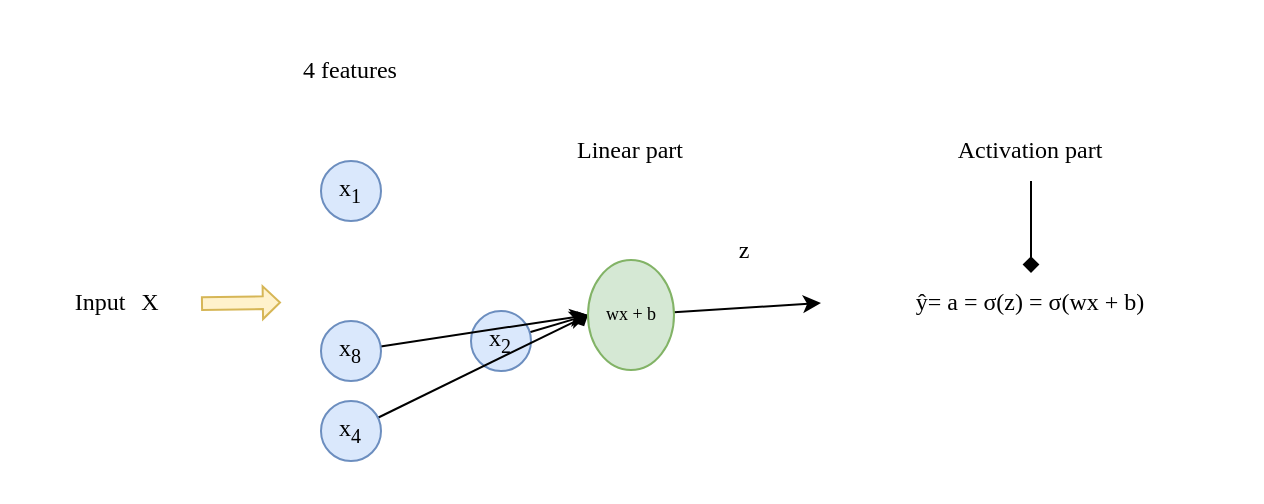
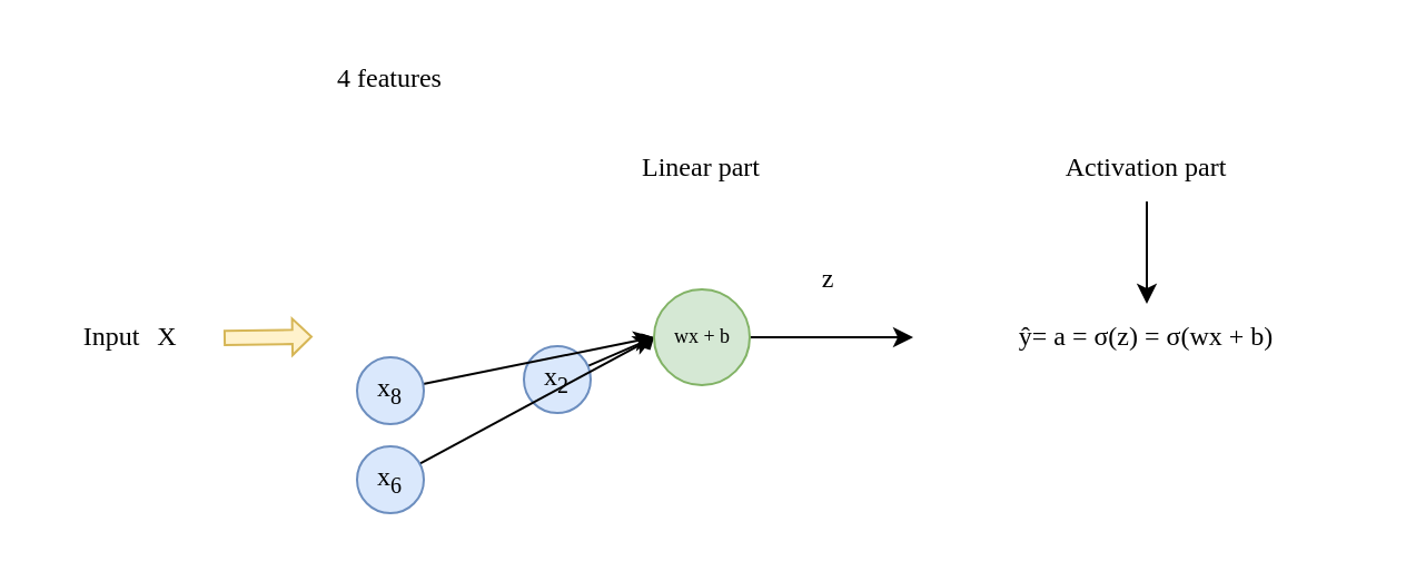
  <mxCell id="0" />
  <mxCell id="1" parent="0" />
- <mxCell id="2" value="x&lt;sub&gt;1&lt;/sub&gt;" style="ellipse;whiteSpace=wrap;html=1;aspect=fixed;fillColor=#dae8fc;strokeColor=#6c8ebf;fontFamily=Lucida Console;" parent="1" vertex="1"><mxGeometry x="160" y="80" width="30" height="30" as="geometry" /></mxCell>
  <mxCell id="3" style="edgeStyle=none;rounded=0;orthogonalLoop=1;jettySize=auto;html=1;entryX=0;entryY=0.5;entryDx=0;entryDy=0;" parent="1" source="4" target="14" edge="1"><mxGeometry relative="1" as="geometry" /></mxCell>
  <mxCell id="4" value="x&lt;sub&gt;2&lt;/sub&gt;" style="ellipse;whiteSpace=wrap;html=1;aspect=fixed;fillColor=#dae8fc;strokeColor=#6c8ebf;fontFamily=Lucida Console;" parent="1" vertex="1"><mxGeometry x="235" y="155" width="30" height="30" as="geometry" /></mxCell>
  <mxCell id="5" style="edgeStyle=none;rounded=0;orthogonalLoop=1;jettySize=auto;html=1;entryX=0;entryY=0.5;entryDx=0;entryDy=0;" parent="1" source="6" target="14" edge="1"><mxGeometry relative="1" as="geometry" /></mxCell>
  <mxCell id="6" value="x&lt;sub&gt;8&lt;/sub&gt;" style="ellipse;whiteSpace=wrap;html=1;aspect=fixed;fillColor=#dae8fc;strokeColor=#6c8ebf;fontFamily=Lucida Console;" parent="1" vertex="1"><mxGeometry x="160" y="160" width="30" height="30" as="geometry" /></mxCell>
  <mxCell id="7" style="edgeStyle=none;rounded=0;orthogonalLoop=1;jettySize=auto;html=1;entryX=0;entryY=0.5;entryDx=0;entryDy=0;endArrow=diamond;" parent="1" source="8" target="14" edge="1"><mxGeometry relative="1" as="geometry" /></mxCell>
- <mxCell id="8" value="x&lt;sub&gt;4&lt;/sub&gt;" style="ellipse;whiteSpace=wrap;html=1;aspect=fixed;fillColor=#dae8fc;strokeColor=#6c8ebf;fontFamily=Lucida Console;" parent="1" vertex="1"><mxGeometry x="160" y="200" width="30" height="30" as="geometry" /></mxCell>
+ <mxCell id="8" value="x&lt;sub&gt;6&lt;/sub&gt;" style="ellipse;whiteSpace=wrap;html=1;aspect=fixed;fillColor=#dae8fc;strokeColor=#6c8ebf;fontFamily=Lucida Console;" parent="1" vertex="1"><mxGeometry x="160" y="200" width="30" height="30" as="geometry" /></mxCell>
  <mxCell id="9" value="Input" style="text;html=1;strokeColor=none;fillColor=none;align=center;verticalAlign=middle;whiteSpace=wrap;rounded=0;fontFamily=Lucida Console;" parent="1" vertex="1"><mxGeometry x="20" y="136" width="60" height="30" as="geometry" /></mxCell>
  <mxCell id="10" value="" style="shape=flexArrow;endArrow=classic;html=1;rounded=0;fontFamily=Lucida Console;fillColor=#fff2cc;strokeColor=#d6b656;width=6.387;endSize=2.528;endWidth=9.011;" parent="1" edge="1"><mxGeometry width="50" height="50" relative="1" as="geometry"><mxPoint x="100" y="151.28" as="sourcePoint" /><mxPoint x="140" y="150.71" as="targetPoint" /></mxGeometry></mxCell>
  <mxCell id="11" value="4 features" style="text;html=1;strokeColor=none;fillColor=none;align=center;verticalAlign=middle;whiteSpace=wrap;rounded=0;fontFamily=Lucida Console;" parent="1" vertex="1"><mxGeometry x="135" y="20" width="80" height="30" as="geometry" /></mxCell>
  <mxCell id="12" value="X" style="text;html=1;strokeColor=none;fillColor=none;align=center;verticalAlign=middle;whiteSpace=wrap;rounded=0;fontFamily=Lucida Console;" parent="1" vertex="1"><mxGeometry x="60" y="136" width="30" height="30" as="geometry" /></mxCell>
  <mxCell id="13" style="edgeStyle=none;rounded=0;orthogonalLoop=1;jettySize=auto;html=1;fontSize=9;" parent="1" source="14" edge="1"><mxGeometry relative="1" as="geometry"><mxPoint x="410" y="151" as="targetPoint" /></mxGeometry></mxCell>
- <mxCell id="14" value="wx + b" style="ellipse;whiteSpace=wrap;html=1;aspect=fixed;fillColor=#d5e8d4;strokeColor=#82b366;fontFamily=Lucida Console;fontSize=9;" parent="1" vertex="1"><mxGeometry x="293.5" y="129.5" width="43" height="55" as="geometry" /></mxCell>
+ <mxCell id="14" value="wx + b" style="ellipse;whiteSpace=wrap;html=1;aspect=fixed;fillColor=#d5e8d4;strokeColor=#82b366;fontFamily=Lucida Console;fontSize=9;" parent="1" vertex="1"><mxGeometry x="293.5" y="129.5" width="43" height="43" as="geometry" /></mxCell>
  <mxCell id="15" value="Linear part" style="text;html=1;strokeColor=none;fillColor=none;align=center;verticalAlign=middle;whiteSpace=wrap;rounded=0;fontFamily=Lucida Console;" parent="1" vertex="1"><mxGeometry x="275" y="60" width="80" height="30" as="geometry" /></mxCell>
  <mxCell id="16" value="z" style="text;html=1;strokeColor=none;fillColor=none;align=center;verticalAlign=middle;whiteSpace=wrap;rounded=0;fontFamily=Lucida Console;" vertex="1" parent="1"><mxGeometry x="355" y="110" width="33.5" height="30" as="geometry" /></mxCell>
  <mxCell id="17" value="ŷ= a = σ(z) =&amp;nbsp;σ(wx + b)" style="text;html=1;strokeColor=none;fillColor=none;align=center;verticalAlign=middle;whiteSpace=wrap;rounded=0;fontFamily=Lucida Console;" vertex="1" parent="1"><mxGeometry x="420" y="136" width="190" height="30" as="geometry" /></mxCell>
- <mxCell id="18" style="edgeStyle=orthogonalEdgeStyle;rounded=0;orthogonalLoop=1;jettySize=auto;html=1;entryX=0.5;entryY=0;entryDx=0;entryDy=0;endArrow=diamond;" edge="1" parent="1" source="19" target="17"><mxGeometry relative="1" as="geometry" /></mxCell>
+ <mxCell id="18" style="edgeStyle=orthogonalEdgeStyle;rounded=0;orthogonalLoop=1;jettySize=auto;html=1;entryX=0.5;entryY=0;entryDx=0;entryDy=0;" edge="1" parent="1" source="19" target="17"><mxGeometry relative="1" as="geometry" /></mxCell>
  <mxCell id="19" value="Activation part" style="text;html=1;strokeColor=none;fillColor=none;align=center;verticalAlign=middle;whiteSpace=wrap;rounded=0;fontFamily=Lucida Console;" vertex="1" parent="1"><mxGeometry x="465" y="60" width="100" height="30" as="geometry" /></mxCell>
